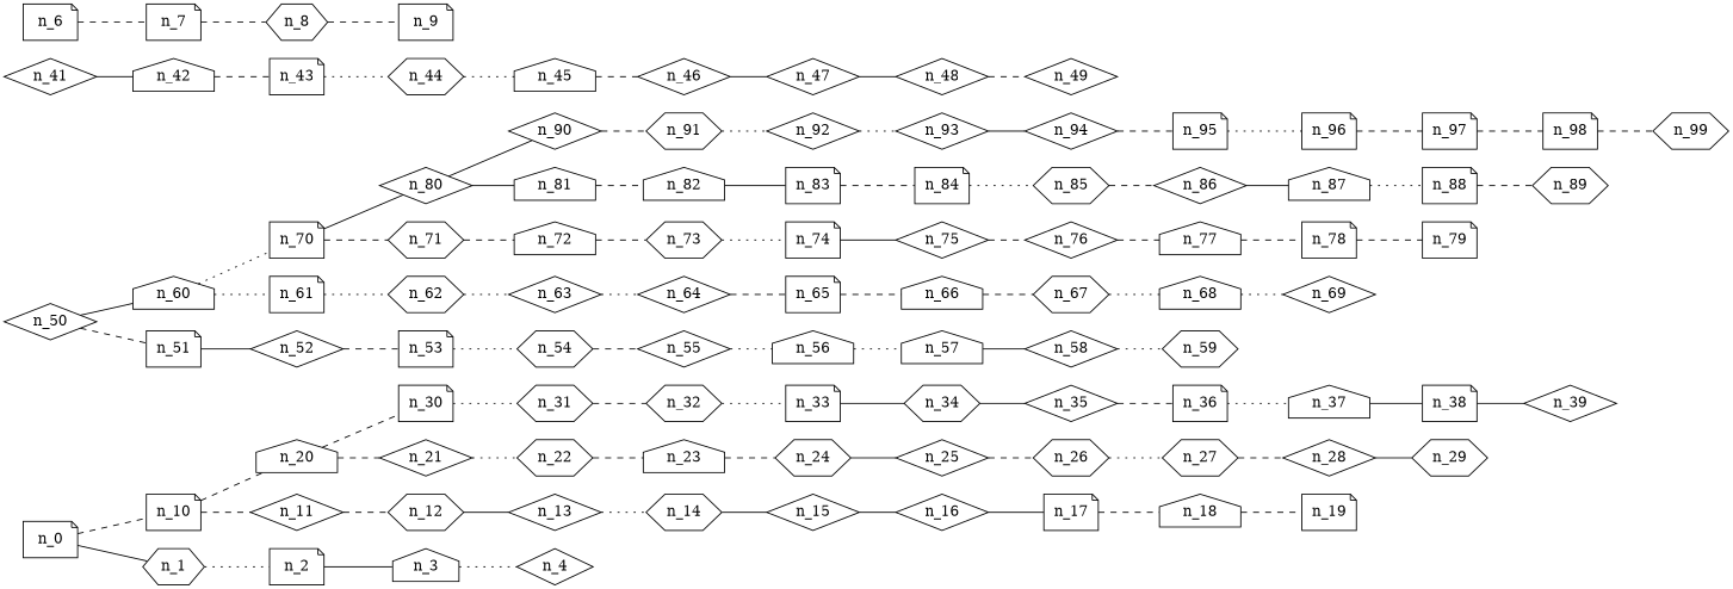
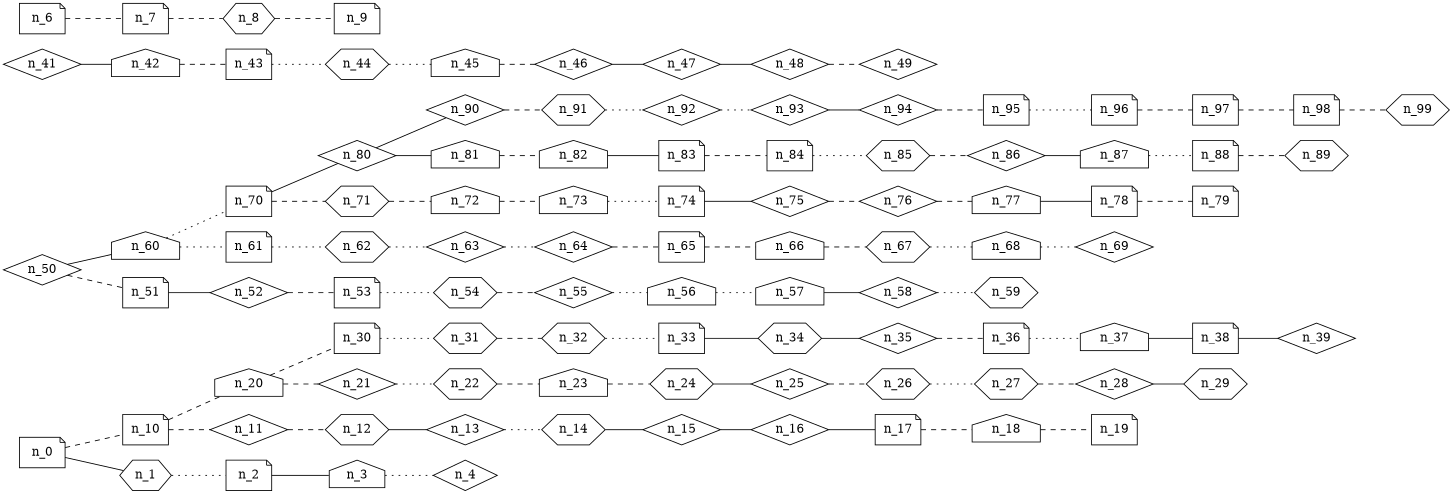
  graph {
    rankdir=LR
    node [shape=diamond]
    edge [style=dashed]
    n_0 [shape=note]
    n_10 [shape=note]
    n_1 [shape=hexagon]
    n_20 [shape=house]
    n_11
    n_2 [shape=note]
    n_30 [shape=note]
    n_21
    n_12 [shape=hexagon]
    n_3 [shape=house]
    n_31 [shape=hexagon]
    n_22 [shape=hexagon]
    n_13
    n_4
    n_32 [shape=hexagon]
    n_23 [shape=house]
    n_14 [shape=hexagon]
    n_60 [shape=house]
    n_50
    n_51 [shape=note]
    n_42 [shape=house]
    n_41
    n_33 [shape=note]
    n_24 [shape=hexagon]
    n_15
    n_70 [shape=note]
    n_61 [shape=note]
    n_52
    n_43 [shape=note]
    n_34 [shape=hexagon]
    n_25
    n_16
    n_6 [shape=note]
    n_7 [shape=note]
    n_80
    n_71 [shape=hexagon]
    n_62 [shape=hexagon]
    n_53 [shape=note]
    n_44 [shape=hexagon]
    n_35
    n_26 [shape=hexagon]
    n_17 [shape=note]
    n_8 [shape=hexagon]
    n_90
    n_81 [shape=house]
    n_72 [shape=house]
    n_63
    n_54 [shape=hexagon]
    n_45 [shape=house]
    n_36 [shape=note]
    n_27 [shape=hexagon]
    n_18 [shape=house]
    n_9 [shape=note]
    n_91 [shape=hexagon]
    n_82 [shape=house]
-   n_73 [shape=hexagon]
+   n_73 [shape=house]
    n_64
    n_55
    n_46
    n_37 [shape=house]
    n_28
    n_19 [shape=note]
    n_92
    n_83 [shape=note]
    n_74 [shape=note]
    n_65 [shape=note]
    n_56 [shape=house]
    n_47
    n_38 [shape=note]
    n_29 [shape=hexagon]
    n_93
    n_84 [shape=note]
    n_75
    n_66 [shape=house]
    n_57 [shape=house]
    n_48
    n_39
    n_94
    n_85 [shape=hexagon]
    n_76
    n_67 [shape=hexagon]
    n_58
    n_49
    n_95 [shape=note]
    n_86
    n_77 [shape=house]
    n_68 [shape=house]
    n_59 [shape=hexagon]
    n_96 [shape=note]
    n_87 [shape=house]
    n_78 [shape=note]
    n_69
    n_97 [shape=note]
    n_88 [shape=note]
    n_79 [shape=note]
    n_98 [shape=note]
    n_89 [shape=hexagon]
    n_99 [shape=hexagon]
    n_0 -- n_10
    n_0 -- n_1 [style=solid]
    n_10 -- n_20
    n_10 -- n_11
    n_1 -- n_2 [style=dotted]
    n_20 -- n_30
    n_20 -- n_21
    n_11 -- n_12
    n_2 -- n_3 [style=solid]
    n_30 -- n_31 [style=dotted]
    n_21 -- n_22 [style=dotted]
    n_12 -- n_13 [style=solid]
    n_3 -- n_4 [style=dotted]
    n_31 -- n_32
    n_22 -- n_23
    n_13 -- n_14 [style=dotted]
    n_32 -- n_33 [style=dotted]
    n_23 -- n_24
    n_14 -- n_15 [style=solid]
    n_60 -- n_70 [style=dotted]
    n_60 -- n_61 [style=dotted]
    n_50 -- n_60 [style=solid]
    n_50 -- n_51
    n_51 -- n_52 [style=solid]
    n_42 -- n_43
    n_41 -- n_42 [style=solid]
    n_33 -- n_34 [style=solid]
    n_24 -- n_25 [style=solid]
    n_15 -- n_16 [style=solid]
    n_70 -- n_80 [style=solid]
    n_70 -- n_71
    n_61 -- n_62 [style=dotted]
    n_52 -- n_53
    n_43 -- n_44 [style=dotted]
    n_34 -- n_35 [style=solid]
    n_25 -- n_26
    n_16 -- n_17 [style=solid]
    n_6 -- n_7
    n_7 -- n_8
    n_80 -- n_90 [style=solid]
    n_80 -- n_81 [style=solid]
    n_71 -- n_72
    n_62 -- n_63 [style=dotted]
    n_53 -- n_54 [style=dotted]
    n_44 -- n_45 [style=dotted]
    n_35 -- n_36
    n_26 -- n_27 [style=dotted]
    n_17 -- n_18
    n_8 -- n_9
    n_90 -- n_91
    n_81 -- n_82
    n_72 -- n_73
    n_63 -- n_64 [style=dotted]
    n_54 -- n_55
    n_45 -- n_46
    n_36 -- n_37 [style=dotted]
    n_27 -- n_28
    n_18 -- n_19
    n_91 -- n_92 [style=dotted]
    n_82 -- n_83 [style=solid]
    n_73 -- n_74 [style=dotted]
    n_64 -- n_65
    n_55 -- n_56 [style=dotted]
    n_46 -- n_47 [style=solid]
    n_37 -- n_38 [style=solid]
    n_28 -- n_29 [style=solid]
    n_92 -- n_93 [style=dotted]
    n_83 -- n_84
    n_74 -- n_75 [style=solid]
    n_65 -- n_66
    n_56 -- n_57 [style=dotted]
    n_47 -- n_48 [style=solid]
    n_38 -- n_39 [style=solid]
    n_93 -- n_94 [style=solid]
    n_84 -- n_85 [style=dotted]
    n_75 -- n_76
    n_66 -- n_67
    n_57 -- n_58 [style=solid]
    n_48 -- n_49
    n_94 -- n_95
    n_85 -- n_86
    n_76 -- n_77
    n_67 -- n_68 [style=dotted]
    n_58 -- n_59 [style=dotted]
    n_95 -- n_96 [style=dotted]
    n_86 -- n_87 [style=solid]
-   n_77 -- n_78
+   n_77 -- n_78 [style=solid]
    n_68 -- n_69 [style=dotted]
    n_96 -- n_97
    n_87 -- n_88 [style=dotted]
    n_78 -- n_79
    n_97 -- n_98
    n_88 -- n_89
    n_98 -- n_99
  }
